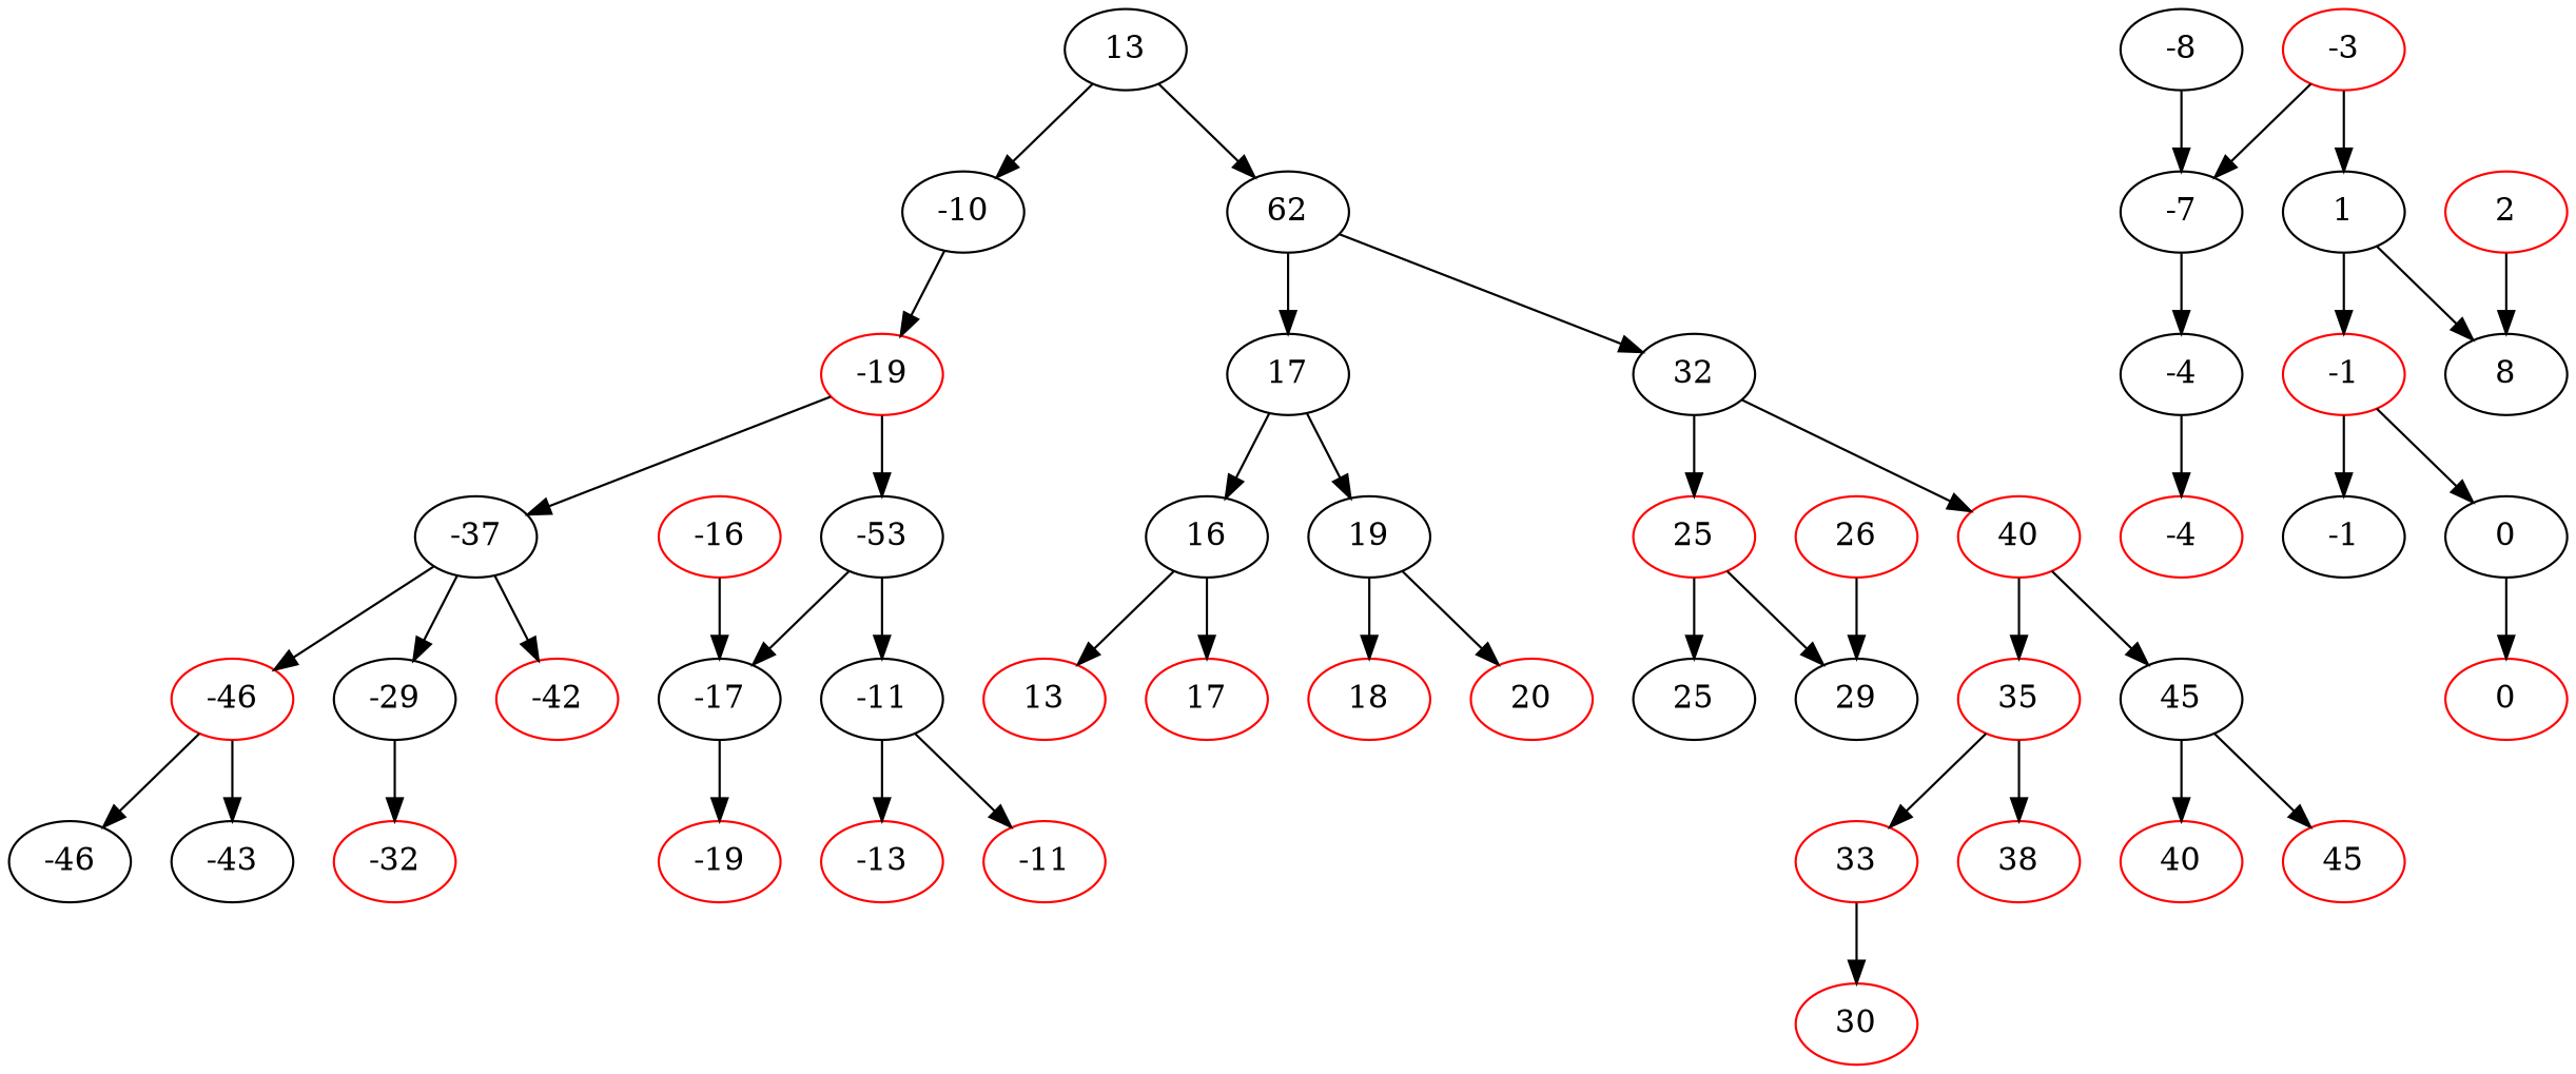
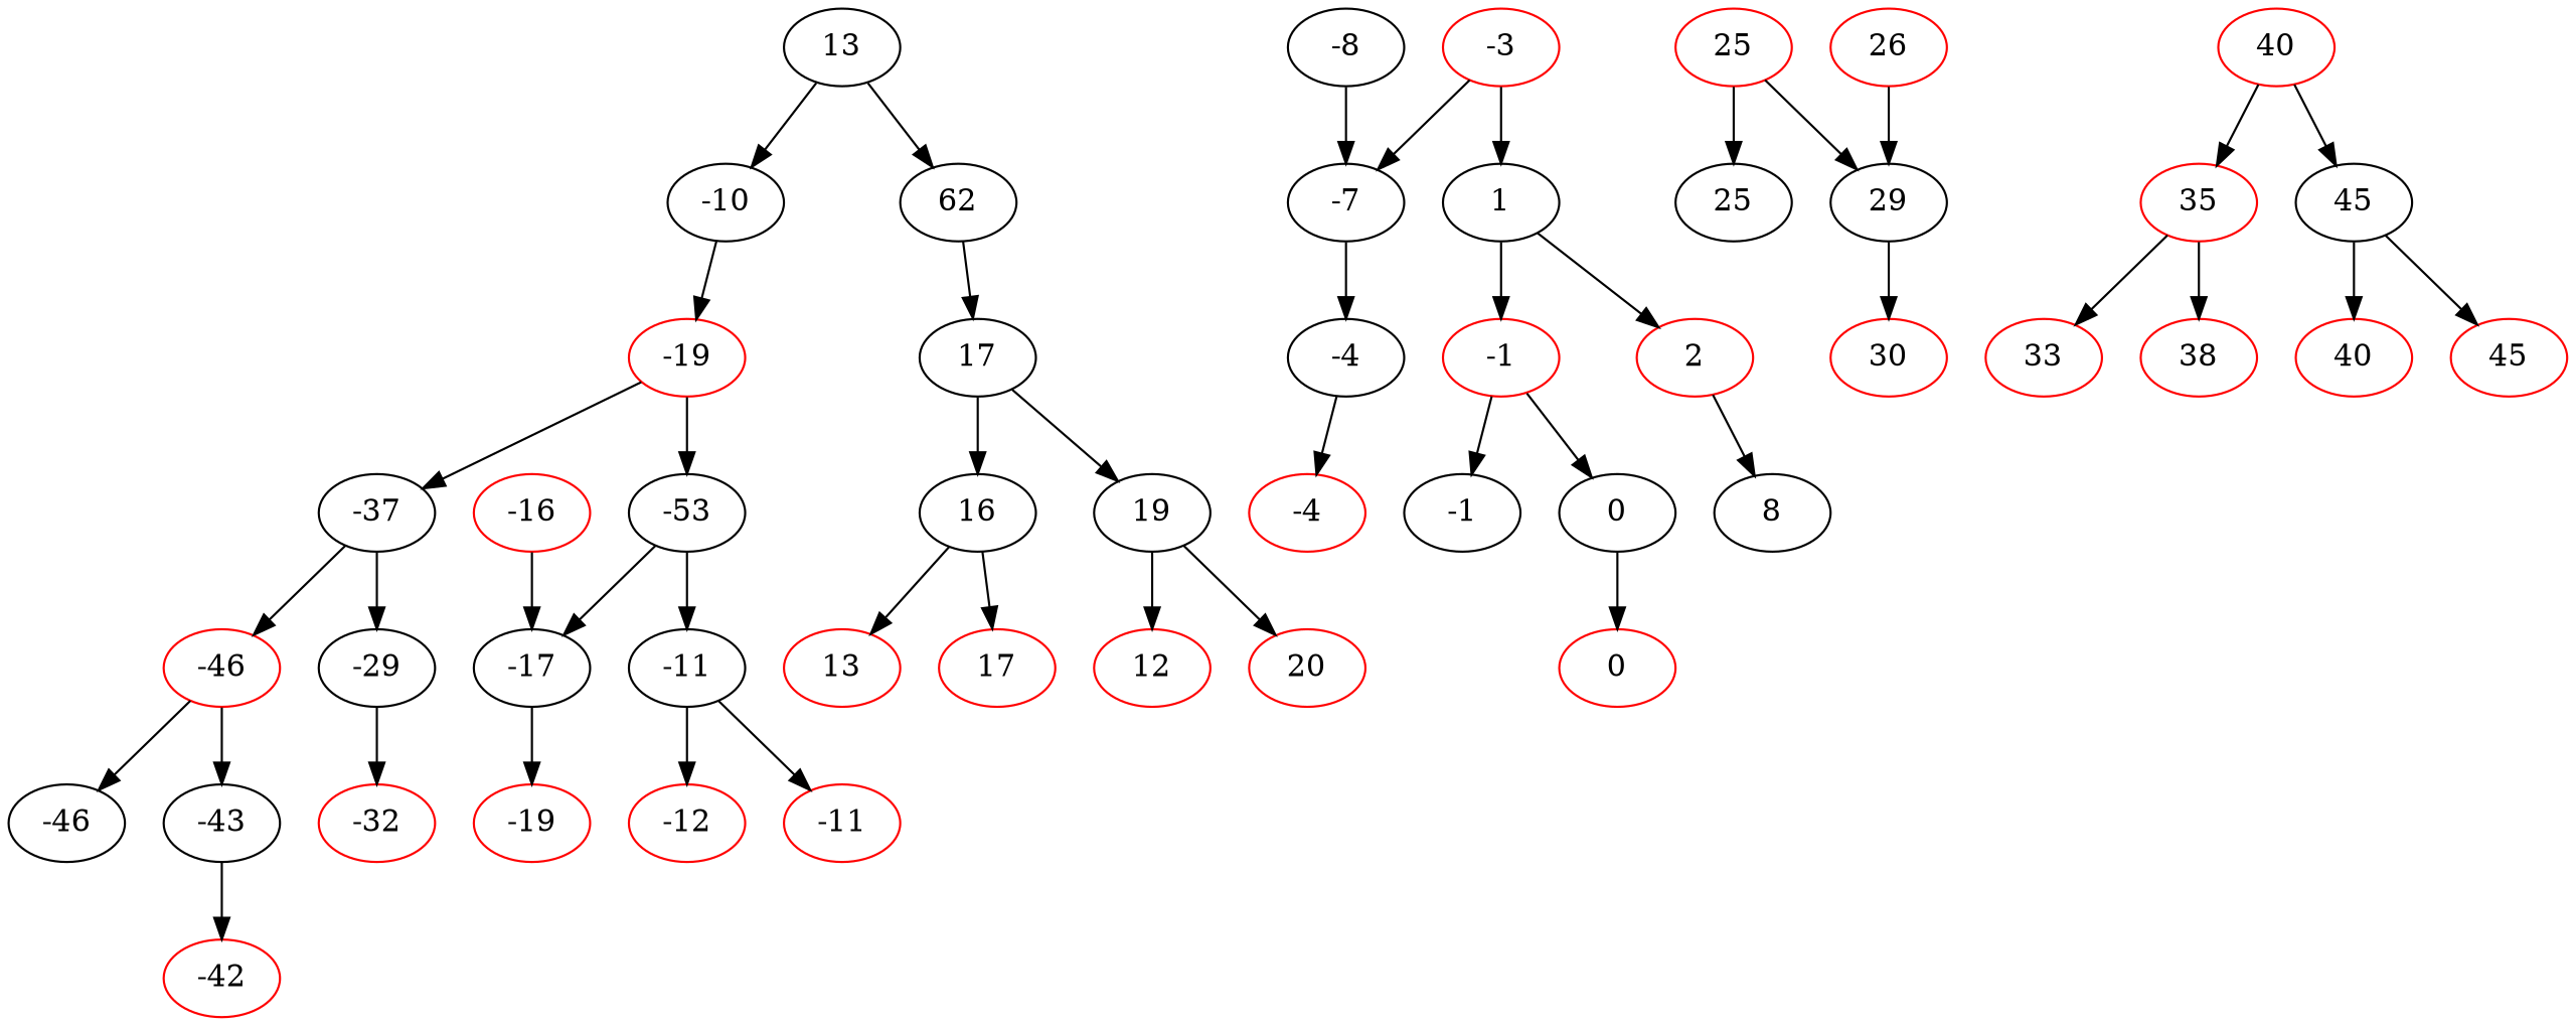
  digraph {
    node [color=red]
    n1 [color=black label=13]
    n2 [color=black label=-10]
    n3 [color=black label=62]
    n4 [label=-19]
    n5 [color=black label=17]
-   n6 [color=black label=32]
    n7 [color=black label=-37]
    n8 [color=black label=-53]
    n9 [label=-3]
    n10 [color=black label=-7]
    n11 [color=black label=1]
    n12 [label=-46]
    n13 [color=black label=-29]
    n14 [color=black label=-17]
    n15 [color=black label=-11]
    n16 [color=black label=-46]
    n17 [color=black label=-43]
    n18 [label=-32]
    n19 [label=-42]
    n20 [label=-19]
-   n21 [label=-13]
+   n21 [label=-12]
    n22 [label=-11]
    n23 [label=-16]
    n24 [color=black label=-4]
    n25 [label=-1]
    n26 [color=black label=8]
    n27 [color=black label=-8]
    n28 [label=-4]
    n29 [color=black label=-1]
    n30 [color=black label=0]
    n31 [label=0]
    n32 [label=2]
    n33 [color=black label=16]
    n34 [color=black label=19]
    n35 [label=25]
    n36 [label=40]
    n37 [label=13]
    n38 [label=17]
-   n39 [label=18]
+   n39 [label=12]
    n40 [label=20]
    n41 [color=black label=25]
    n42 [color=black label=29]
    n43 [label=35]
    n44 [color=black label=45]
    n45 [label=30]
    n46 [label=26]
    n47 [label=33]
    n48 [label=38]
    n49 [label=40]
    n50 [label=45]
    n1 -> n2
    n1 -> n3
    n2 -> n4
    n3 -> n5
-   n3 -> n6
    n4 -> n7
    n4 -> n8
    n5 -> n33
    n5 -> n34
-   n6 -> n35
-   n6 -> n36
    n7 -> n12
    n7 -> n13
    n8 -> n14
    n8 -> n15
    n9 -> n10
    n9 -> n11
    n10 -> n24
    n11 -> n25
-   n11 -> n26
+   n11 -> n32
    n12 -> n16
    n12 -> n17
    n13 -> n18
    n14 -> n20
    n15 -> n21
    n15 -> n22
-   n7 -> n19
+   n17 -> n19
    n23 -> n14
    n24 -> n28
    n25 -> n29
    n25 -> n30
    n27 -> n10
    n30 -> n31
    n32 -> n26
    n33 -> n37
    n33 -> n38
    n34 -> n39
    n34 -> n40
    n35 -> n41
    n35 -> n42
    n36 -> n43
    n36 -> n44
-   n47 -> n45
+   n42 -> n45
    n43 -> n47
    n43 -> n48
    n44 -> n49
    n44 -> n50
    n46 -> n42
  }
